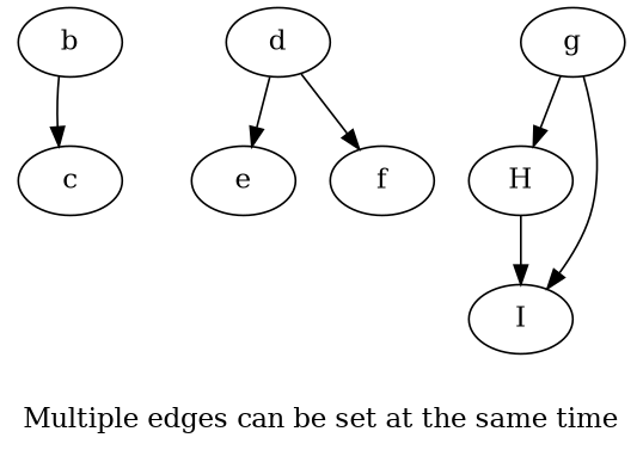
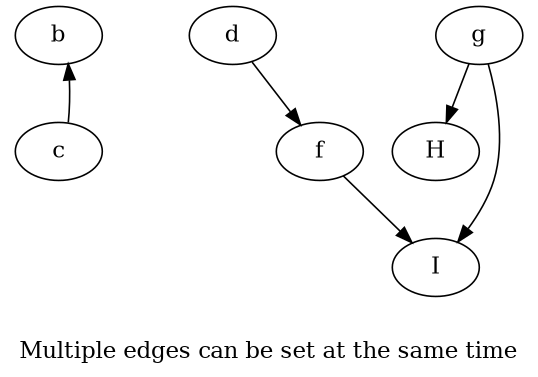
  digraph {
    label="Multiple edges can be set at the same time"
    b
    c
    d
-   e
    f
    n6 [label=H]
    n7 [label=I]
    g
-   b -> c
-   d -> e
+   c -> b
    d -> f
-   n6 -> n7
+   f -> n7
    g -> n6
    g -> n7
  }
